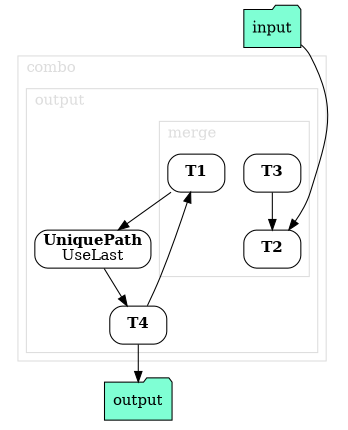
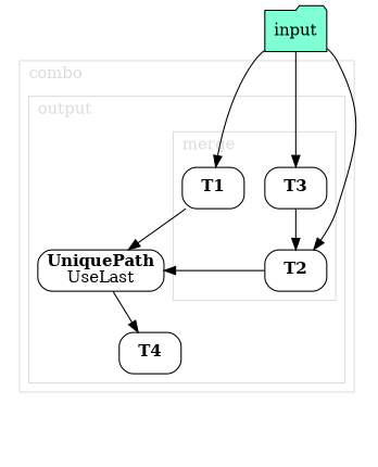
  digraph {
    labeljust=l
    rankdir=TB
    node [shape=rect style=rounded]
    n1 [label=<<b>T1</b>>]
    n2 [label=<<b>T2</b>>]
    n3 [label=<<b>T3</b>>]
    n4 [label=<<b>T4</b>>]
    n5 [label=<<b>UniquePath</b><br/>UseLast>]
-   n6 [fillcolor=aquamarine label=output shape=folder style="rounded,filled"]
    n7 [fillcolor=aquamarine label=input shape=folder style="rounded,filled"]
    subgraph cluster_1 {
      color="#DDDDDD"
      fontcolor="#dddddd"
      label=combo
      subgraph cluster_2 {
        color="#DDDDDD"
        fontcolor="#dddddd"
        label=output
        n4
        n5
        subgraph cluster_3 {
          color="#DDDDDD"
          fontcolor="#dddddd"
          label=merge
          n1
          n2
          n3
        }
      }
    }
    n1 -> n5
+   n2 -> n5
    n3 -> n2
-   n4 -> n6
    n5 -> n4
-   n4 -> n1
+   n7 -> n1
    n7 -> n2
+   n7 -> n3
  }
